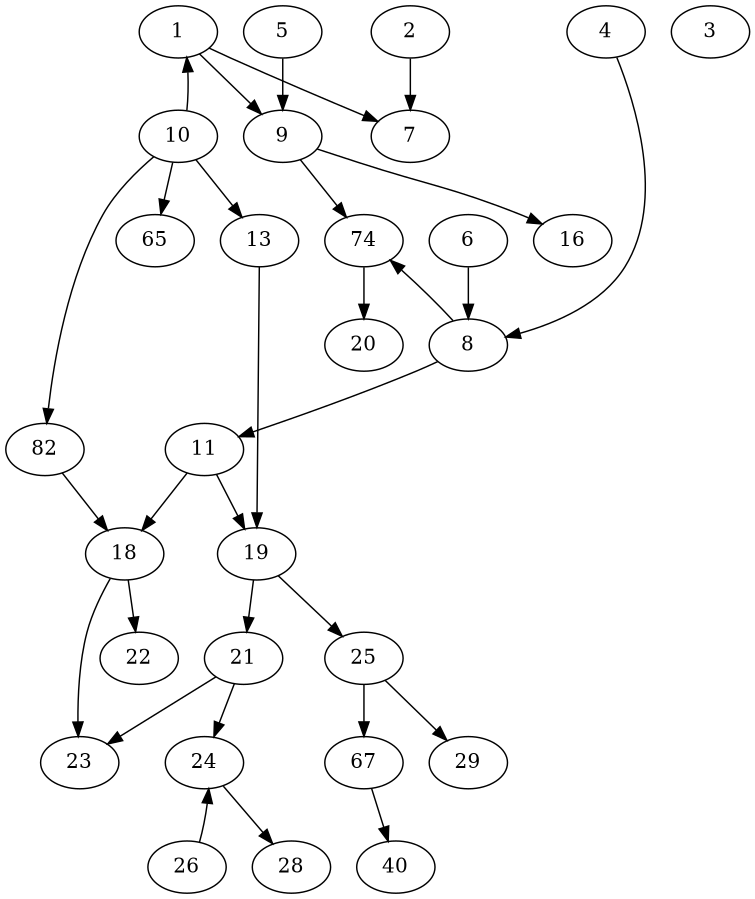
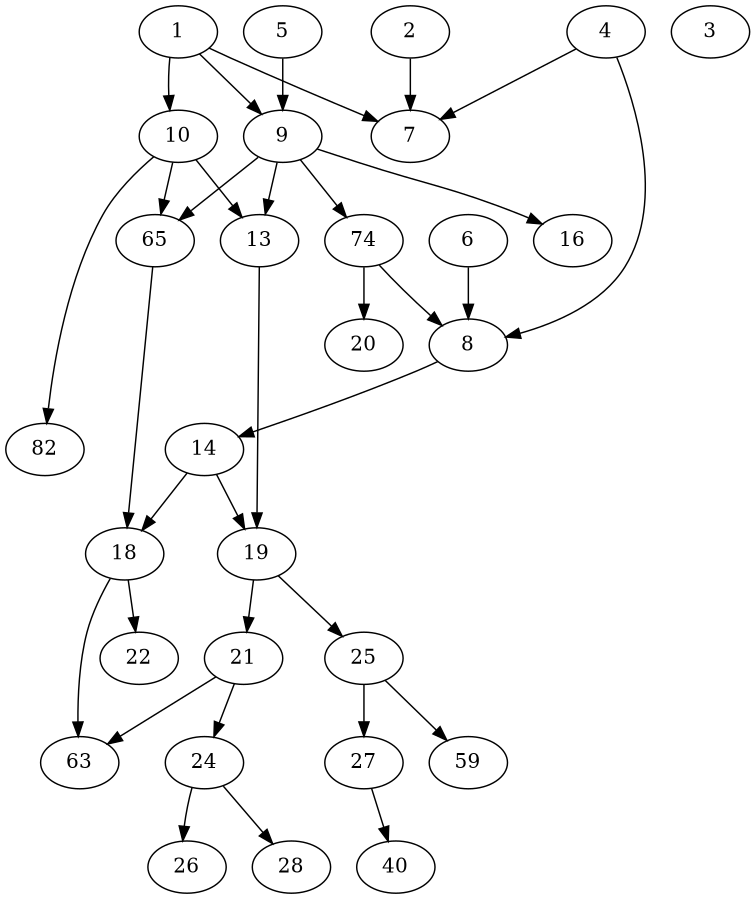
  digraph {
    node [alpha=0.03 compute_size=549755813888 result_size=0]
    1 [alpha=0.09 ram=4146896 result_size=91136 trans_size=978501]
    7 [alpha=0.17 ram=46330400 result_size=91136 trans_size=802193]
    9 [alpha=0.11 compute_size=25897840640 ram=43504544 result_size=9216 trans_size=625502]
    10 [compute_size=1073741824000 ram=49865888 result_size=1024 trans_size=163489]
    n5 [alpha=0.09 compute_size=7993446400 label=74 ram=38505440 result_size=1024 trans_size=1038122]
    13 [compute_size=4692879360 ram=30045296 result_size=29696 trans_size=342482]
    n7 [alpha=0.02 compute_size=45978746880 label=65 ram=35586128 trans_size=656959]
    16 [alpha=0.02 compute_size=28991029248 ram=34284080 trans_size=583527]
    n9 [alpha=0.12 compute_size=8589934592 label=82 ram=28187264 result_size=70656 trans_size=889787]
    20 [alpha=0.00 compute_size=344499244439 ram=31470896 trans_size=1007464]
    19 [compute_size=486098862080 ram=34261904 result_size=91136 trans_size=893624]
    18 [alpha=0.10 compute_size=1027366097425 ram=49511072 result_size=54272 trans_size=194946]
    2 [alpha=0.11 compute_size=40126668800 ram=3556064 result_size=1024 trans_size=892856]
    3 [alpha=0.13 compute_size=68719476736 ram=6282128 trans_size=946788]
    4 [alpha=0.10 compute_size=2030856192 ram=15936608 result_size=29696 trans_size=365436]
    8 [alpha=0.11 compute_size=23858176000 ram=51652640 result_size=1024 trans_size=389380]
-   11 [alpha=0.01 compute_size=43628101632 ram=8732576 result_size=74752 trans_size=209013]
+   11 [alpha=0.01 compute_size=43628101632 ram=8732576 result_size=74752 trans_size=209013 label=14]
    5 [alpha=0.10 compute_size=10559539200 ram=12811376 result_size=9216 trans_size=251627]
    6 [alpha=0.14 compute_size=43787943936 ram=37696016 result_size=70656 trans_size=726459]
    22 [compute_size=32461209600 ram=23143808 result_size=1024 trans_size=295968]
-   23 [alpha=0.20 compute_size=898541568 ram=12550016 trans_size=955323]
+   23 [alpha=0.20 compute_size=898541568 ram=12550016 trans_size=955323 label=63]
    21 [alpha=0.19 compute_size=2398058496 ram=40632752 result_size=29696 trans_size=465274]
    25 [compute_size=20606353408 ram=45638192 result_size=91136 trans_size=478094]
    24 [alpha=0.13 compute_size=45243187200 ram=15643568 result_size=1024 trans_size=892089]
    26 [alpha=0.14 compute_size=1128308736 ram=10787024 trans_size=331261]
    28 [alpha=0.02 compute_size=624331011852 ram=29444960 trans_size=617477]
-   27 [alpha=0.00 compute_size=368293445632 ram=5060864 result_size=9216 trans_size=566935 label=67]
-   29 [alpha=0.19 compute_size=830744011112 ram=28831952 trans_size=38427]
+   27 [alpha=0.00 compute_size=368293445632 ram=5060864 result_size=9216 trans_size=566935]
+   29 [alpha=0.19 compute_size=830744011112 ram=28831952 trans_size=38427 label=59]
    n29 [alpha=0.15 compute_size=8589934592 label=40 ram=34830560 trans_size=402520]
    1 -> 7
    1 -> 9
-   10 -> 1
+   1 -> 10
    9 -> n5
+   9 -> 13
+   9 -> n7
    9 -> 16
    10 -> 13
    10 -> n7
    10 -> n9
    n5 -> 20
    13 -> 19
-   n9 -> 18
+   n7 -> 18
    19 -> 21
    19 -> 25
    18 -> 22
    18 -> 23
    2 -> 7
+   4 -> 7
    4 -> 8
-   8 -> n5
+   n5 -> 8
    8 -> 11
    11 -> 19
    11 -> 18
    5 -> 9
    6 -> 8
    21 -> 23
    21 -> 24
    25 -> 27
    25 -> 29
-   26 -> 24
+   24 -> 26
    24 -> 28
    27 -> n29
  }
